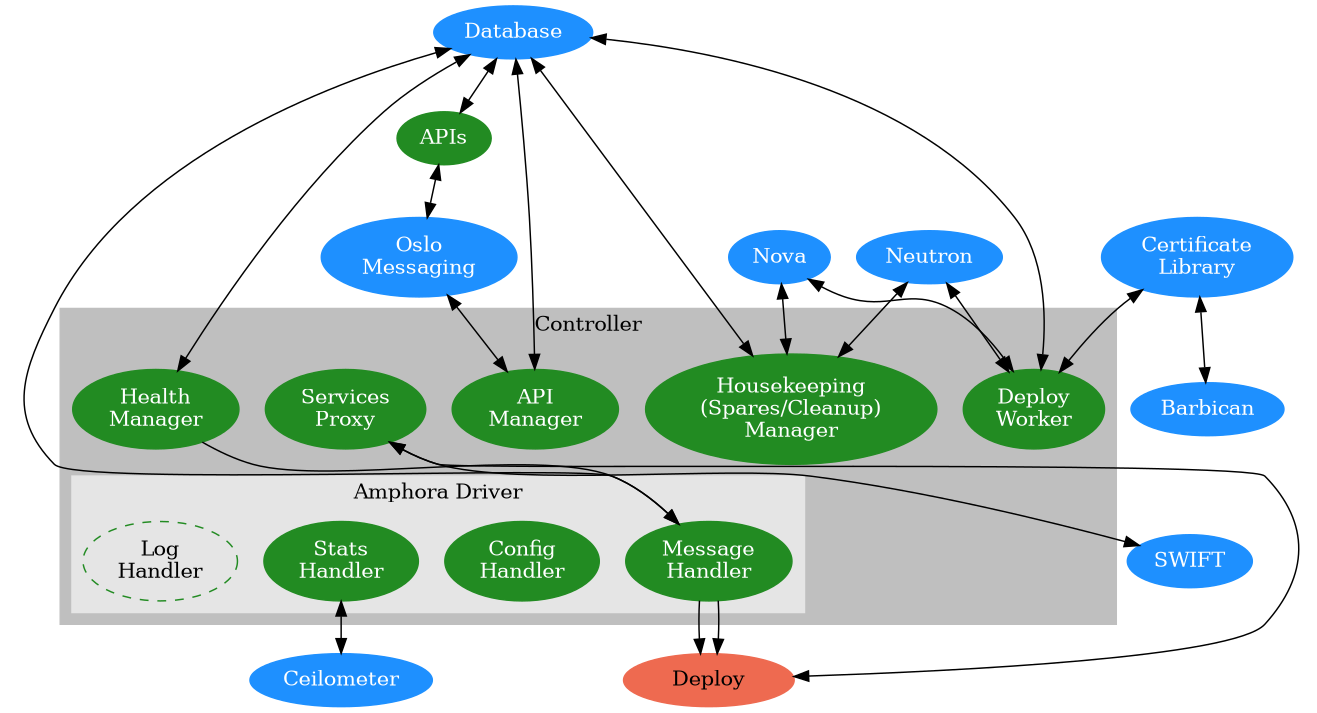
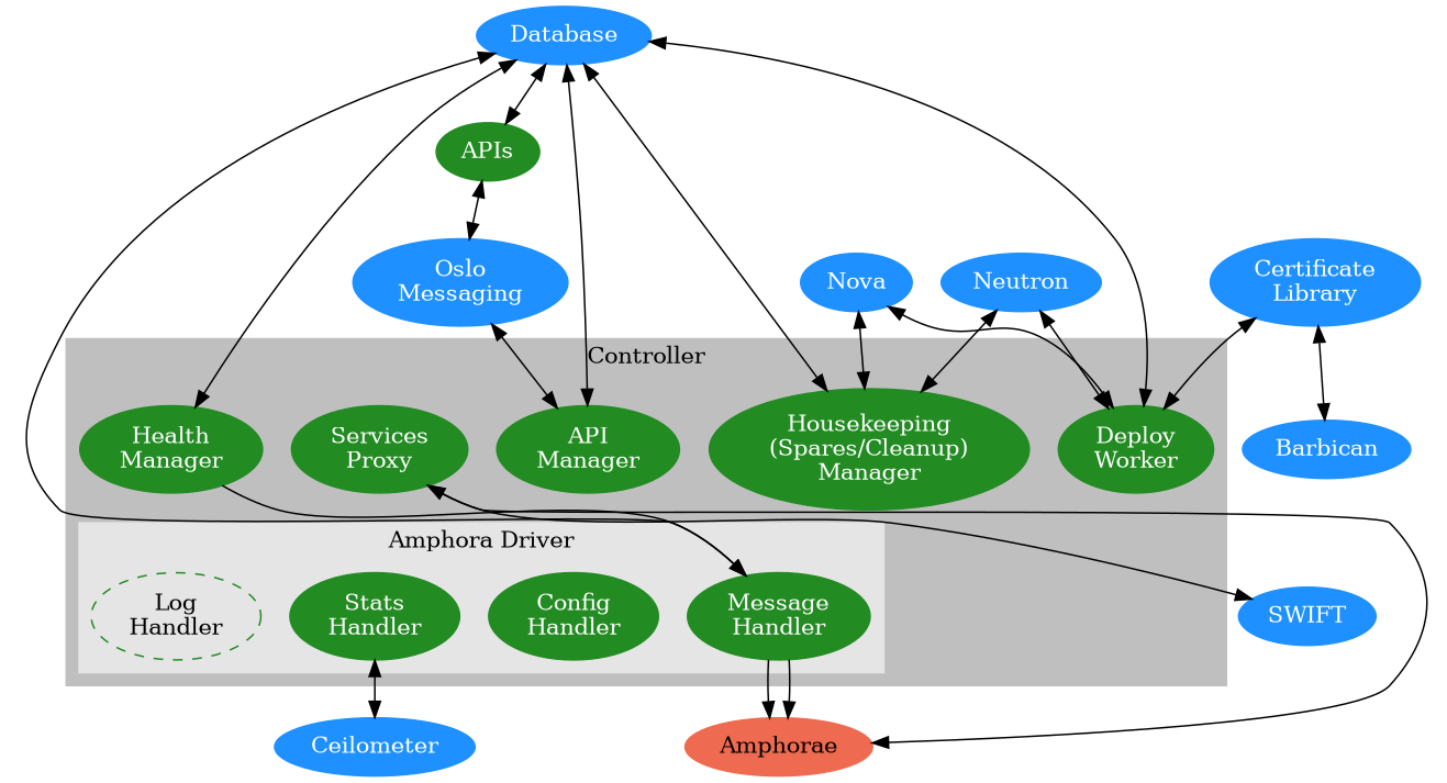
  digraph {
    node [color=forestgreen fontcolor=white style=filled]
    edge [dir=both]
    n1 [label="Message\nHandler"]
    n2 [label="Config\nHandler"]
    n3 [label="Stats\nHandler"]
    n4 [fontcolor=black label="Log\nHandler" style=dashed]
    n5 [label="API\nManager"]
    n6 [label="Health\nManager"]
    n7 [label="Housekeeping\n(Spares/Cleanup)\nManager"]
    n8 [label="Deploy\nWorker"]
    n9 [label="Services\nProxy"]
    n10 [color=dodgerblue label=SWIFT]
-   n11 [color=coral2 fontcolor=black label=Deploy]
+   n11 [color=coral2 fontcolor=black label=Amphorae]
    n12 [color=dodgerblue label=Ceilometer]
    n13 [color=dodgerblue label=Database]
    n14 [label=APIs]
    n15 [color=dodgerblue label="Oslo\nMessaging"]
    n16 [color=dodgerblue label=Nova]
    n17 [color=dodgerblue label=Neutron]
    n18 [color=dodgerblue label="Certificate\nLibrary"]
    n19 [color=dodgerblue label=Barbican]
    subgraph cluster_1 {
      color=gray75
      label=Controller
      style=filled
      n5
      n6
      n7
      n8
      n9
      subgraph cluster_2 {
        color=gray90
        fontcolor=black
        label="Amphora Driver"
        style=filled
        n1
        n2
        n3
        n4
      }
    }
    n1 -> n11 [dir=""]
    n1 -> n11 [dir=""]
    n3 -> n12
    n6 -> n1 [dir=""]
    n9 -> n10
    n9 -> n11
    n13 -> n1
    n13 -> n5
    n13 -> n6
    n13 -> n7
    n13 -> n8
    n13 -> n14
    n14 -> n15
    n15 -> n5
    n16 -> n7
    n16 -> n8
    n17 -> n7
    n17 -> n8
    n18 -> n8
    n18 -> n19
  }
